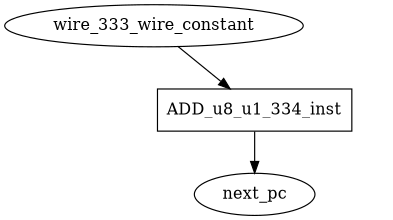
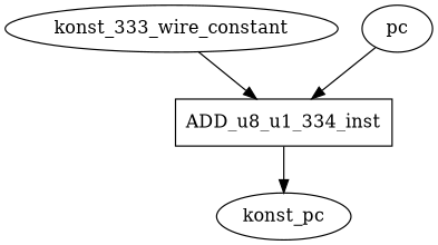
  digraph {
-   konst_333_wire_constant [shape=ellipse label=wire_333_wire_constant]
+   konst_333_wire_constant [shape=ellipse]
    n2 [label=ADD_u8_u1_334_inst shape=rectangle]
-   next_pc
+   next_pc [label=konst_pc]
+   pc
    konst_333_wire_constant -> n2
    n2 -> next_pc
+   pc -> n2
  }
